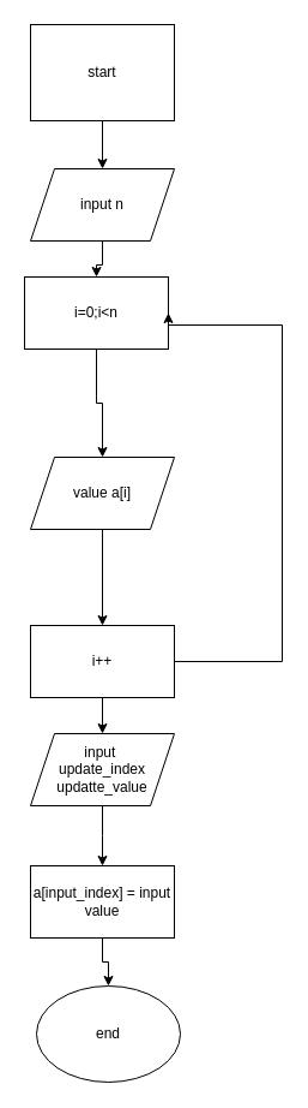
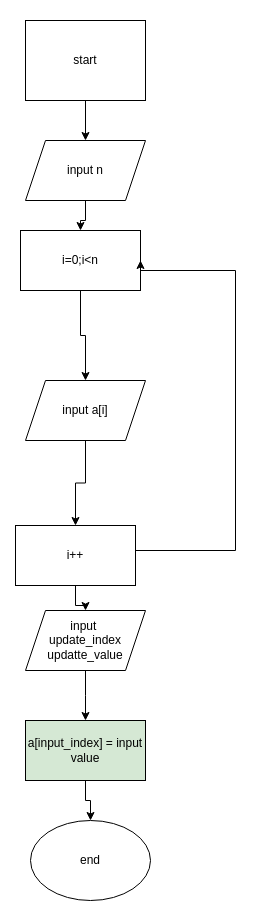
  <mxCell id="0" />
  <mxCell id="1" parent="0" />
  <mxCell id="2" value="" style="edgeStyle=orthogonalEdgeStyle;rounded=0;orthogonalLoop=1;jettySize=auto;html=1;" parent="1" source="3" target="5" edge="1"><mxGeometry relative="1" as="geometry" /></mxCell>
  <mxCell id="3" value="start" style="whiteSpace=wrap;html=1;rounded=0;" parent="1" vertex="1"><mxGeometry x="25" y="20" width="120" height="80" as="geometry" /></mxCell>
  <mxCell id="4" value="" style="edgeStyle=orthogonalEdgeStyle;rounded=0;orthogonalLoop=1;jettySize=auto;html=1;" parent="1" source="5" target="7" edge="1"><mxGeometry relative="1" as="geometry" /></mxCell>
  <mxCell id="5" value="input n" style="shape=parallelogram;perimeter=parallelogramPerimeter;whiteSpace=wrap;html=1;fixedSize=1;" parent="1" vertex="1"><mxGeometry x="25" y="140" width="120" height="60" as="geometry" /></mxCell>
  <mxCell id="6" value="" style="edgeStyle=orthogonalEdgeStyle;rounded=0;orthogonalLoop=1;jettySize=auto;html=1;" parent="1" source="7" target="9" edge="1"><mxGeometry relative="1" as="geometry" /></mxCell>
  <mxCell id="7" value="i=0;i&amp;lt;n" style="rounded=0;whiteSpace=wrap;html=1;" parent="1" vertex="1"><mxGeometry x="20" y="230" width="120" height="60" as="geometry" /></mxCell>
  <mxCell id="8" value="" style="edgeStyle=orthogonalEdgeStyle;rounded=0;orthogonalLoop=1;jettySize=auto;html=1;" parent="1" source="9" target="12" edge="1"><mxGeometry relative="1" as="geometry" /></mxCell>
- <mxCell id="9" value="value a[i]" style="shape=parallelogram;perimeter=parallelogramPerimeter;whiteSpace=wrap;html=1;fixedSize=1;rounded=0;" parent="1" vertex="1"><mxGeometry x="25" y="380" width="120" height="60" as="geometry" /></mxCell>
+ <mxCell id="9" value="input a[i]" style="shape=parallelogram;perimeter=parallelogramPerimeter;whiteSpace=wrap;html=1;fixedSize=1;rounded=0;" parent="1" vertex="1"><mxGeometry x="25" y="380" width="120" height="60" as="geometry" /></mxCell>
  <mxCell id="10" style="edgeStyle=orthogonalEdgeStyle;rounded=0;orthogonalLoop=1;jettySize=auto;html=1;entryX=1;entryY=0.5;entryDx=0;entryDy=0;" parent="1" source="12" target="7" edge="1"><mxGeometry relative="1" as="geometry"><Array as="points"><mxPoint x="235" y="550" /><mxPoint x="235" y="270" /></Array></mxGeometry></mxCell>
  <mxCell id="11" value="" style="edgeStyle=orthogonalEdgeStyle;rounded=0;orthogonalLoop=1;jettySize=auto;html=1;" parent="1" source="12" target="14" edge="1"><mxGeometry relative="1" as="geometry" /></mxCell>
- <mxCell id="12" value="i++" style="whiteSpace=wrap;html=1;rounded=0;" parent="1" vertex="1"><mxGeometry x="25" y="520" width="120" height="60" as="geometry" /></mxCell>
+ <mxCell id="12" value="i++" style="whiteSpace=wrap;html=1;rounded=0;" parent="1" vertex="1"><mxGeometry x="15" y="525" width="120" height="60" as="geometry" /></mxCell>
  <mxCell id="13" value="" style="edgeStyle=orthogonalEdgeStyle;rounded=0;orthogonalLoop=1;jettySize=auto;html=1;" parent="1" source="14" edge="1"><mxGeometry relative="1" as="geometry"><mxPoint x="85" y="720" as="targetPoint" /></mxGeometry></mxCell>
  <mxCell id="14" value="input&amp;nbsp;&lt;br&gt;update_index&lt;br&gt;updatte_value" style="shape=parallelogram;perimeter=parallelogramPerimeter;whiteSpace=wrap;html=1;fixedSize=1;" parent="1" vertex="1"><mxGeometry x="25" y="610" width="120" height="60" as="geometry" /></mxCell>
  <mxCell id="15" value="" style="edgeStyle=orthogonalEdgeStyle;rounded=0;orthogonalLoop=1;jettySize=auto;html=1;" edge="1" parent="1" source="16" target="17"><mxGeometry relative="1" as="geometry" /></mxCell>
- <mxCell id="16" value="a[input_index] = input value" style="rounded=0;whiteSpace=wrap;html=1;" vertex="1" parent="1"><mxGeometry x="25" y="720" width="120" height="60" as="geometry" /></mxCell>
+ <mxCell id="16" value="a[input_index] = input value" style="rounded=0;whiteSpace=wrap;html=1;fillColor=#d5e8d4;" vertex="1" parent="1"><mxGeometry x="25" y="720" width="120" height="60" as="geometry" /></mxCell>
  <mxCell id="17" value="end" style="ellipse;whiteSpace=wrap;html=1;" vertex="1" parent="1"><mxGeometry x="30" y="820" width="120" height="80" as="geometry" /></mxCell>
